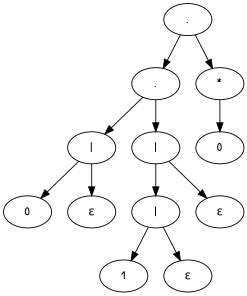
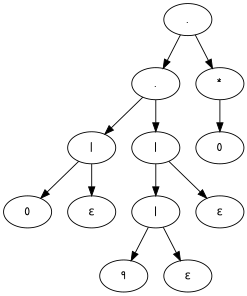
  digraph {
    fontname="Patrick Hand"
    node [fontname="Patrick Hand"]
    edge [fontname="Patrick Hand"]
    n1 [label="."]
    n2 [label="."]
    n3 [label="*"]
    n4 [label="|"]
    n5 [label="|"]
    n6 [label=0]
    n7 [label="ε"]
    n8 [label="|"]
    n9 [label="ε"]
-   n10 [label=1]
+   n10 [label=9]
    n11 [label="ε"]
    n12 [label=0]
    n1 -> n2
    n1 -> n3
    n2 -> n4
    n2 -> n5
    n3 -> n12
    n4 -> n6
    n4 -> n7
    n5 -> n8
    n5 -> n9
    n8 -> n10
    n8 -> n11
  }
